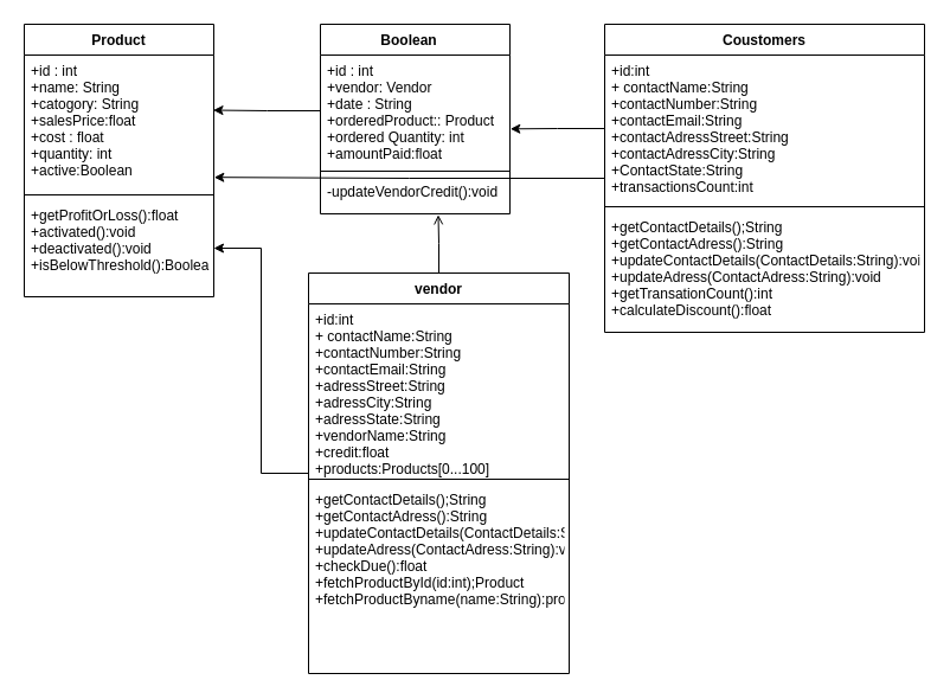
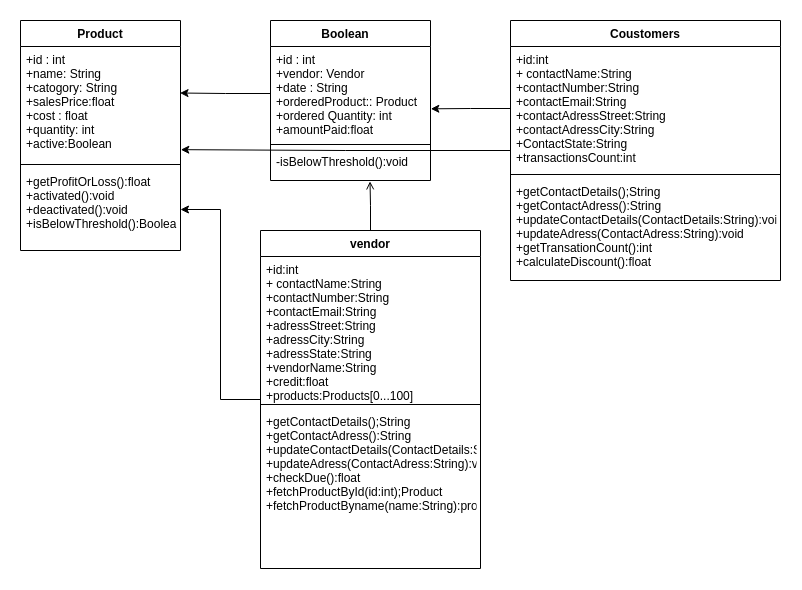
  <mxCell id="0" />
  <mxCell id="1" parent="0" />
  <mxCell id="2" value="Product" style="swimlane;fontStyle=1;align=center;verticalAlign=top;childLayout=stackLayout;horizontal=1;startSize=26;horizontalStack=0;resizeParent=1;resizeParentMax=0;resizeLast=0;collapsible=1;marginBottom=0;" vertex="1" parent="1"><mxGeometry x="20" y="20" width="160" height="230" as="geometry" /></mxCell>
  <mxCell id="3" value="+id : int&#10;+name: String&#10;+catogory: String&#10;+salesPrice:float&#10;+cost : float&#10;+quantity: int&#10;+active:Boolean" style="text;strokeColor=none;fillColor=none;align=left;verticalAlign=top;spacingLeft=4;spacingRight=4;overflow=hidden;rotatable=0;points=[[0,0.5],[1,0.5]];portConstraint=eastwest;" vertex="1" parent="2"><mxGeometry y="26" width="160" height="114" as="geometry" /></mxCell>
  <mxCell id="4" value="" style="line;strokeWidth=1;fillColor=none;align=left;verticalAlign=middle;spacingTop=-1;spacingLeft=3;spacingRight=3;rotatable=0;labelPosition=right;points=[];portConstraint=eastwest;" vertex="1" parent="2"><mxGeometry y="140" width="160" height="8" as="geometry" /></mxCell>
  <mxCell id="5" value="+getProfitOrLoss():float&#10;+activated():void&#10;+deactivated():void&#10;+isBelowThreshold():Boolean" style="text;strokeColor=none;fillColor=none;align=left;verticalAlign=top;spacingLeft=4;spacingRight=4;overflow=hidden;rotatable=0;points=[[0,0.5],[1,0.5]];portConstraint=eastwest;" vertex="1" parent="2"><mxGeometry y="148" width="160" height="82" as="geometry" /></mxCell>
  <mxCell id="6" value="Boolean   " style="swimlane;fontStyle=1;align=center;verticalAlign=top;childLayout=stackLayout;horizontal=1;startSize=26;horizontalStack=0;resizeParent=1;resizeParentMax=0;resizeLast=0;collapsible=1;marginBottom=0;" vertex="1" parent="1"><mxGeometry x="270" y="20" width="160" height="160" as="geometry" /></mxCell>
  <mxCell id="7" value="+id : int&#10;+vendor: Vendor&#10;+date : String&#10;+orderedProduct:: Product&#10;+ordered Quantity: int&#10;+amountPaid:float" style="text;strokeColor=none;fillColor=none;align=left;verticalAlign=top;spacingLeft=4;spacingRight=4;overflow=hidden;rotatable=0;points=[[0,0.5],[1,0.5]];portConstraint=eastwest;" vertex="1" parent="6"><mxGeometry y="26" width="160" height="94" as="geometry" /></mxCell>
  <mxCell id="8" value="" style="line;strokeWidth=1;fillColor=none;align=left;verticalAlign=middle;spacingTop=-1;spacingLeft=3;spacingRight=3;rotatable=0;labelPosition=right;points=[];portConstraint=eastwest;" vertex="1" parent="6"><mxGeometry y="120" width="160" height="8" as="geometry" /></mxCell>
- <mxCell id="9" value="-updateVendorCredit():void" style="text;strokeColor=none;fillColor=none;align=left;verticalAlign=top;spacingLeft=4;spacingRight=4;overflow=hidden;rotatable=0;points=[[0,0.5],[1,0.5]];portConstraint=eastwest;" vertex="1" parent="6"><mxGeometry y="128" width="160" height="32" as="geometry" /></mxCell>
+ <mxCell id="9" value="-isBelowThreshold():void" style="text;strokeColor=none;fillColor=none;align=left;verticalAlign=top;spacingLeft=4;spacingRight=4;overflow=hidden;rotatable=0;points=[[0,0.5],[1,0.5]];portConstraint=eastwest;" vertex="1" parent="6"><mxGeometry y="128" width="160" height="32" as="geometry" /></mxCell>
  <mxCell id="10" style="edgeStyle=orthogonalEdgeStyle;rounded=0;orthogonalLoop=1;jettySize=auto;html=1;entryX=1.002;entryY=0.905;entryDx=0;entryDy=0;entryPerimeter=0;" edge="1" parent="1" source="11" target="3"><mxGeometry relative="1" as="geometry" /></mxCell>
  <mxCell id="11" value="Coustomers" style="swimlane;fontStyle=1;align=center;verticalAlign=top;childLayout=stackLayout;horizontal=1;startSize=26;horizontalStack=0;resizeParent=1;resizeParentMax=0;resizeLast=0;collapsible=1;marginBottom=0;" vertex="1" parent="1"><mxGeometry x="510" y="20" width="270" height="260" as="geometry" /></mxCell>
  <mxCell id="12" value="+id:int&#10;+ contactName:String&#10;+contactNumber:String&#10;+contactEmail:String&#10;+contactAdressStreet:String&#10;+contactAdressCity:String&#10;+ContactState:String&#10;+transactionsCount:int" style="text;strokeColor=none;fillColor=none;align=left;verticalAlign=top;spacingLeft=4;spacingRight=4;overflow=hidden;rotatable=0;points=[[0,0.5],[1,0.5]];portConstraint=eastwest;" vertex="1" parent="11"><mxGeometry y="26" width="270" height="124" as="geometry" /></mxCell>
  <mxCell id="13" value="" style="line;strokeWidth=1;fillColor=none;align=left;verticalAlign=middle;spacingTop=-1;spacingLeft=3;spacingRight=3;rotatable=0;labelPosition=right;points=[];portConstraint=eastwest;" vertex="1" parent="11"><mxGeometry y="150" width="270" height="8" as="geometry" /></mxCell>
  <mxCell id="14" value="+getContactDetails();String&#10;+getContactAdress():String&#10;+updateContactDetails(ContactDetails:String):void&#10;+updateAdress(ContactAdress:String):void&#10;+getTransationCount():int&#10;+calculateDiscount():float" style="text;strokeColor=none;fillColor=none;align=left;verticalAlign=top;spacingLeft=4;spacingRight=4;overflow=hidden;rotatable=0;points=[[0,0.5],[1,0.5]];portConstraint=eastwest;" vertex="1" parent="11"><mxGeometry y="158" width="270" height="102" as="geometry" /></mxCell>
  <mxCell id="15" style="edgeStyle=orthogonalEdgeStyle;rounded=0;orthogonalLoop=1;jettySize=auto;html=1;entryX=1;entryY=0.5;entryDx=0;entryDy=0;" edge="1" parent="1" source="17" target="5"><mxGeometry relative="1" as="geometry" /></mxCell>
  <mxCell id="16" style="edgeStyle=orthogonalEdgeStyle;rounded=0;orthogonalLoop=1;jettySize=auto;html=1;entryX=0.622;entryY=1.026;entryDx=0;entryDy=0;entryPerimeter=0;endArrow=open;" edge="1" parent="1" source="17" target="9"><mxGeometry relative="1" as="geometry" /></mxCell>
  <mxCell id="17" value="vendor" style="swimlane;fontStyle=1;align=center;verticalAlign=top;childLayout=stackLayout;horizontal=1;startSize=26;horizontalStack=0;resizeParent=1;resizeParentMax=0;resizeLast=0;collapsible=1;marginBottom=0;" vertex="1" parent="1"><mxGeometry x="260" y="230" width="220" height="338" as="geometry" /></mxCell>
  <mxCell id="18" value="+id:int&#10;+ contactName:String&#10;+contactNumber:String&#10;+contactEmail:String&#10;+adressStreet:String&#10;+adressCity:String&#10;+adressState:String&#10;+vendorName:String&#10;+credit:float&#10;+products:Products[0...100]" style="text;strokeColor=none;fillColor=none;align=left;verticalAlign=top;spacingLeft=4;spacingRight=4;overflow=hidden;rotatable=0;points=[[0,0.5],[1,0.5]];portConstraint=eastwest;" vertex="1" parent="17"><mxGeometry y="26" width="220" height="144" as="geometry" /></mxCell>
  <mxCell id="19" value="" style="line;strokeWidth=1;fillColor=none;align=left;verticalAlign=middle;spacingTop=-1;spacingLeft=3;spacingRight=3;rotatable=0;labelPosition=right;points=[];portConstraint=eastwest;" vertex="1" parent="17"><mxGeometry y="170" width="220" height="8" as="geometry" /></mxCell>
  <mxCell id="20" value="+getContactDetails();String&#10;+getContactAdress():String&#10;+updateContactDetails(ContactDetails:String):void&#10;+updateAdress(ContactAdress:String):void&#10;+checkDue():float&#10;+fetchProductById(id:int);Product&#10;+fetchProductByname(name:String):product&#10;" style="text;strokeColor=none;fillColor=none;align=left;verticalAlign=top;spacingLeft=4;spacingRight=4;overflow=hidden;rotatable=0;points=[[0,0.5],[1,0.5]];portConstraint=eastwest;" vertex="1" parent="17"><mxGeometry y="178" width="220" height="160" as="geometry" /></mxCell>
  <mxCell id="21" style="edgeStyle=orthogonalEdgeStyle;rounded=0;orthogonalLoop=1;jettySize=auto;html=1;entryX=0.997;entryY=0.408;entryDx=0;entryDy=0;entryPerimeter=0;" edge="1" parent="1" source="7" target="3"><mxGeometry relative="1" as="geometry" /></mxCell>
  <mxCell id="22" style="edgeStyle=orthogonalEdgeStyle;rounded=0;orthogonalLoop=1;jettySize=auto;html=1;entryX=1.002;entryY=0.663;entryDx=0;entryDy=0;entryPerimeter=0;" edge="1" parent="1" source="12" target="7"><mxGeometry relative="1" as="geometry" /></mxCell>
